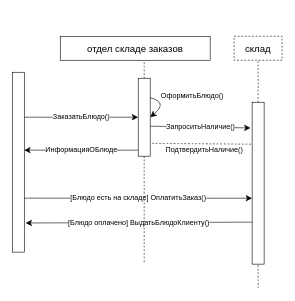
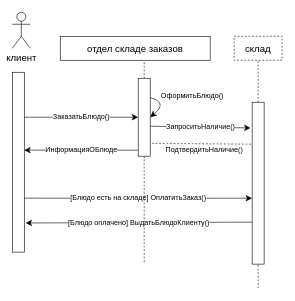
  <mxCell id="0" />
  <mxCell id="1" parent="0" />
+ <mxCell id="2" value="клиент" style="shape=umlActor;verticalLabelPosition=bottom;verticalAlign=top;html=1;outlineConnect=0;fontSize=16;" vertex="1" parent="1"><mxGeometry x="20" y="20" width="30" height="60" as="geometry" /></mxCell>
  <mxCell id="3" value="ЗаказатьБлюдо()" style="edgeStyle=none;curved=1;rounded=0;orthogonalLoop=1;jettySize=auto;html=1;exitX=1;exitY=0.25;exitDx=0;exitDy=0;entryX=0;entryY=0.5;entryDx=0;entryDy=0;fontSize=12;startSize=8;endSize=8;" edge="1" parent="1" source="4" target="7"><mxGeometry relative="1" as="geometry" /></mxCell>
  <mxCell id="4" value="" style="rounded=0;whiteSpace=wrap;html=1;fontSize=16;" vertex="1" parent="1"><mxGeometry x="20" y="120" width="20" height="300" as="geometry" /></mxCell>
  <mxCell id="5" value="отдел складе заказов" style="rounded=0;whiteSpace=wrap;html=1;fontSize=16;" vertex="1" parent="1"><mxGeometry x="100" y="60" width="250" height="40" as="geometry" /></mxCell>
  <mxCell id="6" value="склад" style="rounded=0;whiteSpace=wrap;html=1;fontSize=16;dashed=1;" vertex="1" parent="1"><mxGeometry x="390" y="60" width="80" height="40" as="geometry" /></mxCell>
  <mxCell id="7" value="" style="rounded=0;whiteSpace=wrap;html=1;fontSize=16;" vertex="1" parent="1"><mxGeometry x="230" y="130" width="20" height="130" as="geometry" /></mxCell>
  <mxCell id="8" value="" style="rounded=0;whiteSpace=wrap;html=1;fontSize=16;" vertex="1" parent="1"><mxGeometry x="420" y="170" width="20" height="270" as="geometry" /></mxCell>
  <mxCell id="9" value="ОформитьБлюдо()" style="edgeStyle=none;curved=1;rounded=0;orthogonalLoop=1;jettySize=auto;html=1;exitX=1;exitY=0.25;exitDx=0;exitDy=0;entryX=1;entryY=0.5;entryDx=0;entryDy=0;fontSize=12;startSize=8;endSize=8;" edge="1" parent="1" source="7" target="7"><mxGeometry x="-0.116" y="41" relative="1" as="geometry"><Array as="points"><mxPoint x="280" y="170" /></Array><mxPoint x="14" y="-42" as="offset" /></mxGeometry></mxCell>
  <mxCell id="10" value="ЗапроситьНаличие()" style="endArrow=classic;html=1;rounded=0;fontSize=12;startSize=8;endSize=8;curved=1;entryX=-0.13;entryY=0.159;entryDx=0;entryDy=0;entryPerimeter=0;" edge="1" parent="1" target="8"><mxGeometry width="50" height="50" relative="1" as="geometry"><mxPoint x="250" y="210" as="sourcePoint" /><mxPoint x="300" y="160" as="targetPoint" /></mxGeometry></mxCell>
  <mxCell id="11" value="ПодтвердитьНаличие()" style="endArrow=none;dashed=1;html=1;rounded=0;fontSize=12;curved=1;exitX=1.17;exitY=0.835;exitDx=0;exitDy=0;exitPerimeter=0;" edge="1" parent="1" source="7"><mxGeometry x="0.041" y="-11" width="50" height="50" relative="1" as="geometry"><mxPoint x="370" y="290" as="sourcePoint" /><mxPoint x="420" y="240" as="targetPoint" /><mxPoint as="offset" /></mxGeometry></mxCell>
  <mxCell id="12" value="ИнформацияОБлюде" style="endArrow=classic;html=1;rounded=0;fontSize=12;startSize=8;endSize=8;curved=1;entryX=0.99;entryY=0.433;entryDx=0;entryDy=0;entryPerimeter=0;" edge="1" parent="1" target="4"><mxGeometry width="50" height="50" relative="1" as="geometry"><mxPoint x="230" y="250" as="sourcePoint" /><mxPoint x="280" y="200" as="targetPoint" /></mxGeometry></mxCell>
  <mxCell id="13" value="[Блюдо есть на складе] ОплатитьЗаказ()" style="endArrow=classic;html=1;rounded=0;fontSize=12;startSize=8;endSize=8;curved=1;entryX=0;entryY=0.593;entryDx=0;entryDy=0;entryPerimeter=0;" edge="1" parent="1" target="8"><mxGeometry width="50" height="50" relative="1" as="geometry"><mxPoint x="40" y="330" as="sourcePoint" /><mxPoint x="90" y="280" as="targetPoint" /><mxPoint as="offset" /></mxGeometry></mxCell>
  <mxCell id="14" value="[Блюдо оплачено] ВыдатьБлюдоКлиенту()" style="endArrow=classic;html=1;rounded=0;fontSize=12;startSize=8;endSize=8;curved=1;entryX=1.11;entryY=0.838;entryDx=0;entryDy=0;entryPerimeter=0;" edge="1" parent="1" target="4"><mxGeometry width="50" height="50" relative="1" as="geometry"><mxPoint x="420" y="370" as="sourcePoint" /><mxPoint x="470" y="320" as="targetPoint" /></mxGeometry></mxCell>
  <mxCell id="15" value="" style="endArrow=none;dashed=1;html=1;rounded=0;fontSize=12;startSize=8;endSize=8;curved=1;" edge="1" parent="1"><mxGeometry width="50" height="50" relative="1" as="geometry"><mxPoint x="240" y="260" as="sourcePoint" /><mxPoint x="240" y="440" as="targetPoint" /></mxGeometry></mxCell>
  <mxCell id="16" value="" style="endArrow=none;dashed=1;html=1;rounded=0;fontSize=12;startSize=8;endSize=8;curved=1;entryX=0.5;entryY=1;entryDx=0;entryDy=0;" edge="1" parent="1" target="6"><mxGeometry width="50" height="50" relative="1" as="geometry"><mxPoint x="430" y="170" as="sourcePoint" /><mxPoint x="480" y="120" as="targetPoint" /></mxGeometry></mxCell>
  <mxCell id="17" value="" style="endArrow=none;dashed=1;html=1;rounded=0;fontSize=12;startSize=8;endSize=8;curved=1;" edge="1" parent="1"><mxGeometry width="50" height="50" relative="1" as="geometry"><mxPoint x="240" y="130" as="sourcePoint" /><mxPoint x="240" y="100" as="targetPoint" /></mxGeometry></mxCell>
  <mxCell id="18" value="" style="endArrow=none;dashed=1;html=1;rounded=0;fontSize=12;startSize=8;endSize=8;curved=1;" edge="1" parent="1"><mxGeometry width="50" height="50" relative="1" as="geometry"><mxPoint x="430" y="480" as="sourcePoint" /><mxPoint x="430" y="440" as="targetPoint" /></mxGeometry></mxCell>
